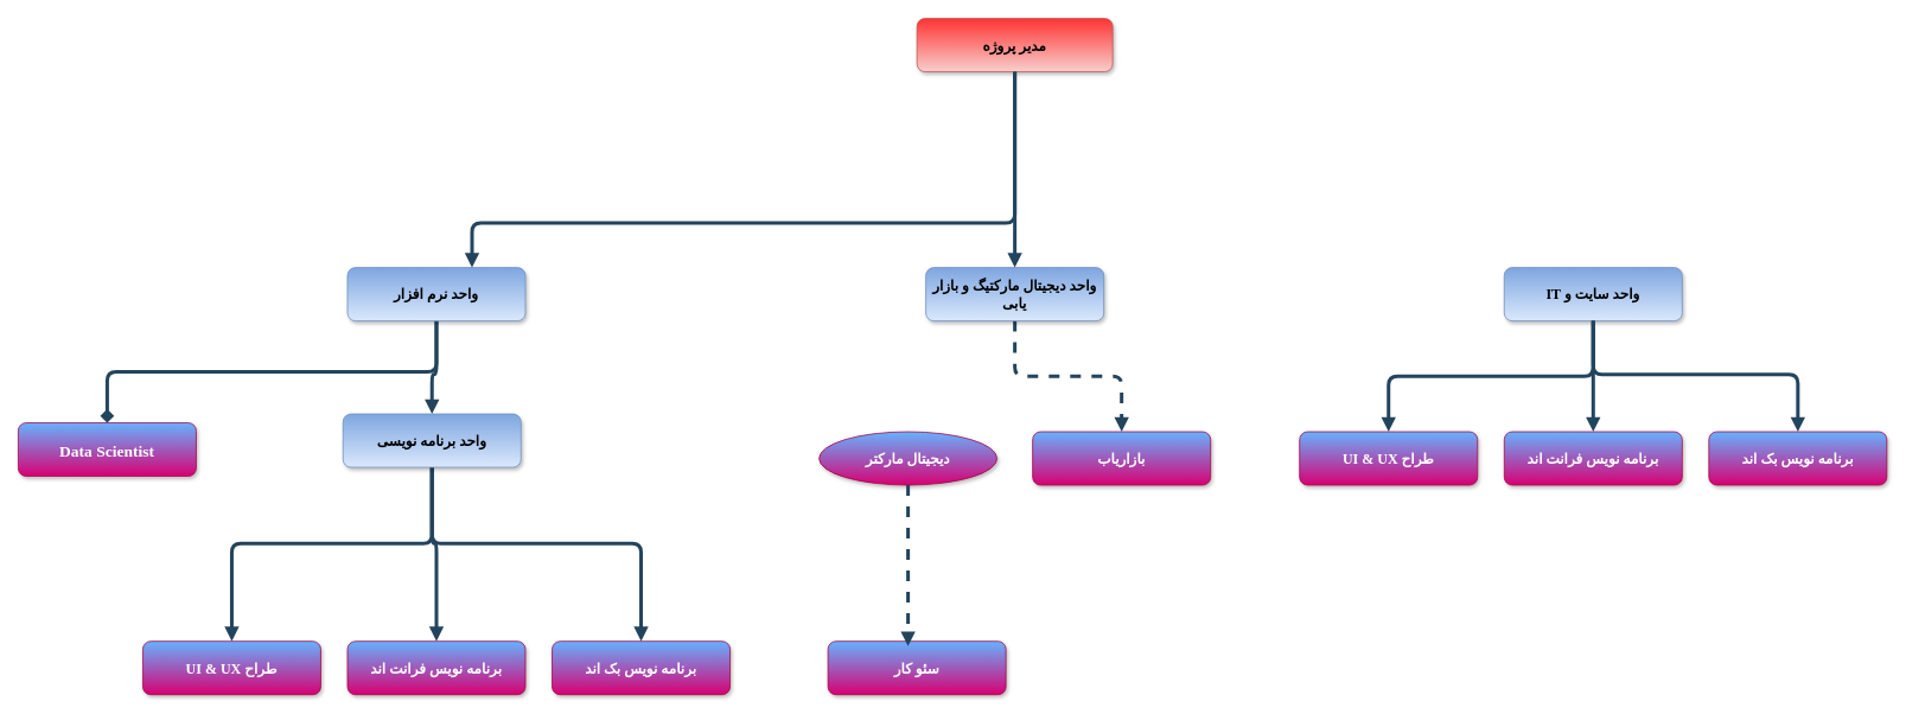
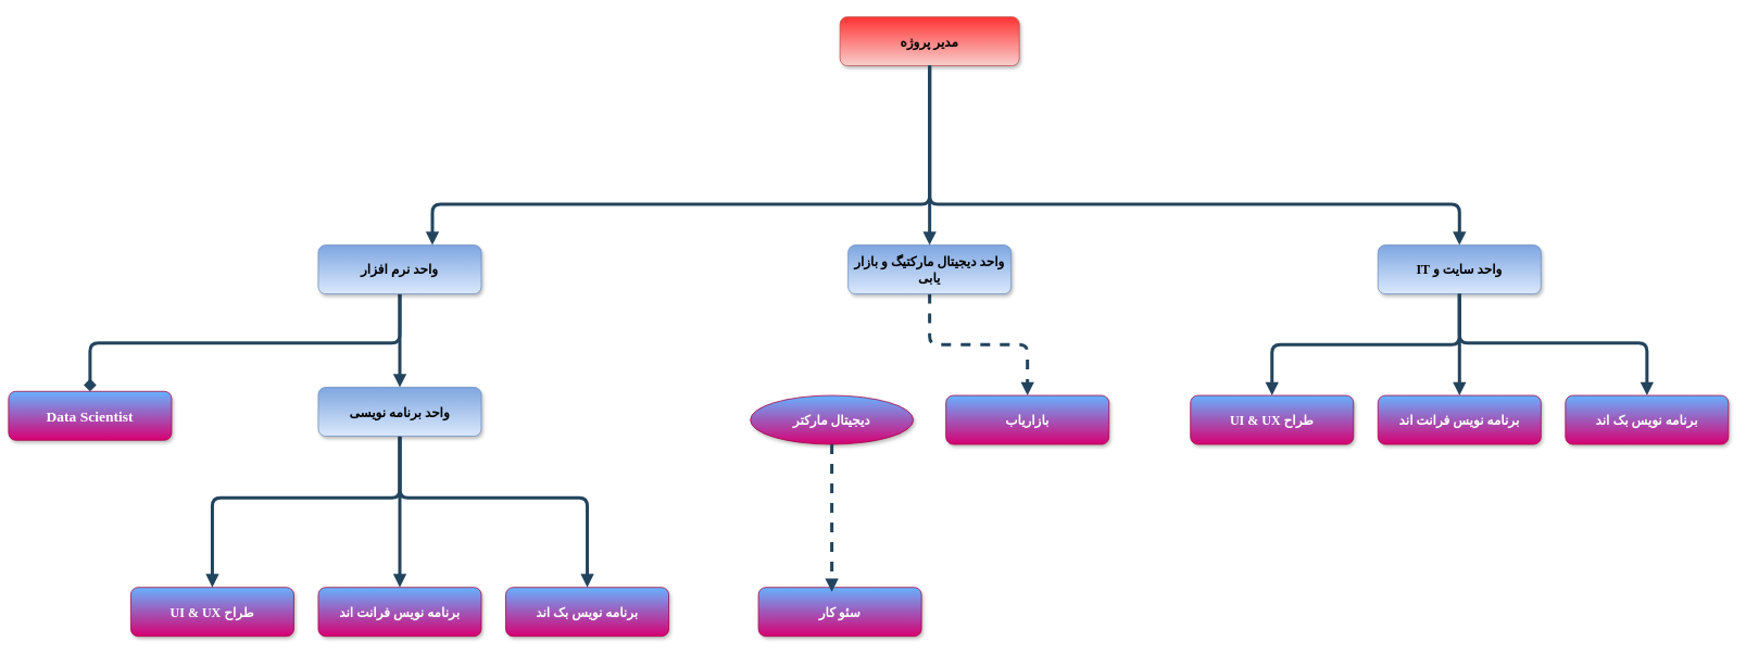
  <mxCell id="0" />
  <mxCell id="1" parent="0" />
  <mxCell id="2" value="مدیر پروژه" style="rounded=1;shadow=1;fontStyle=1;fontSize=16;fontFamily=Scheherazade New;fontSource=https%3A%2F%2Ffonts.googleapis.com%2Fcss%3Ffamily%3DScheherazade%2BNew;fillColor=#f8cecc;strokeColor=#b85450;gradientColor=#FF3333;gradientDirection=north;" parent="1" vertex="1"><mxGeometry x="1030" y="20" width="220" height="60" as="geometry" /></mxCell>
  <mxCell id="3" value="دیجیتال مارکتر" style="ellipse;fillColor=#d80073;strokeColor=#A50040;shadow=1;fontStyle=1;fontSize=16;gradientDirection=north;fontColor=#ffffff;gradientColor=#66B2FF;fontFamily=Scheherazade New;fontSource=https%3A%2F%2Ffonts.googleapis.com%2Fcss%3Ffamily%3DScheherazade%2BNew;" parent="1" vertex="1"><mxGeometry x="920" y="484.5" width="200" height="60" as="geometry" /></mxCell>
  <mxCell id="4" value="IT واحد سایت و" style="rounded=1;fillColor=#dae8fc;strokeColor=#6c8ebf;shadow=1;fontStyle=1;fontSize=16;whiteSpace=wrap;labelBackgroundColor=none;gradientColor=#7ea6e0;gradientDirection=north;fontFamily=Scheherazade New;fontSource=https%3A%2F%2Ffonts.googleapis.com%2Fcss%3Ffamily%3DScheherazade%2BNew;" parent="1" vertex="1"><mxGeometry x="1690" y="300" width="200" height="60" as="geometry" /></mxCell>
  <mxCell id="5" value="UI &amp; UX طراح" style="rounded=1;fillColor=#d80073;strokeColor=#A50040;shadow=1;fontStyle=1;fontSize=16;gradientDirection=north;fontColor=#ffffff;gradientColor=#66B2FF;fontFamily=Scheherazade New;fontSource=https%3A%2F%2Ffonts.googleapis.com%2Fcss%3Ffamily%3DScheherazade%2BNew;" parent="1" vertex="1"><mxGeometry x="1460" y="484.5" width="200" height="60" as="geometry" /></mxCell>
  <mxCell id="6" value="" style="edgeStyle=elbowEdgeStyle;elbow=vertical;strokeWidth=4;endArrow=block;endFill=1;fontStyle=1;strokeColor=#23445D;exitX=0.5;exitY=1;exitDx=0;exitDy=0;entryX=0.5;entryY=0;entryDx=0;entryDy=0;fontFamily=Scheherazade New;fontSize=16;fontSource=https%3A%2F%2Ffonts.googleapis.com%2Fcss%3Ffamily%3DScheherazade%2BNew;" parent="1" source="26" target="27" edge="1"><mxGeometry x="-318" y="165.5" width="100" height="100" as="geometry"><mxPoint x="460" y="370" as="sourcePoint" /><mxPoint x="592" y="484.5" as="targetPoint" /><Array as="points"><mxPoint x="530" y="420" /></Array></mxGeometry></mxCell>
  <mxCell id="7" value="" style="edgeStyle=elbowEdgeStyle;elbow=vertical;strokeWidth=4;endArrow=block;endFill=1;fontStyle=1;strokeColor=#23445D;fontFamily=Scheherazade New;fontSize=16;fontSource=https%3A%2F%2Ffonts.googleapis.com%2Fcss%3Ffamily%3DScheherazade%2BNew;" parent="1" source="4" target="5" edge="1"><mxGeometry x="152" y="165.5" width="100" height="100" as="geometry"><mxPoint x="912" y="-34.5" as="sourcePoint" /><mxPoint x="1012" y="-134.5" as="targetPoint" /></mxGeometry></mxCell>
- <mxCell id="9" value="Data Scientist" style="rounded=1;fillColor=#d80073;strokeColor=#A50040;shadow=1;fontStyle=1;fontSize=18;gradientDirection=north;fontColor=#ffffff;gradientColor=#66B2FF;fontFamily=Times New Roman;" vertex="1" parent="1"><mxGeometry x="20" y="474.5" width="200" height="60" as="geometry" /></mxCell>
+ <mxCell id="8" value="" style="edgeStyle=elbowEdgeStyle;elbow=vertical;strokeWidth=4;endArrow=block;endFill=1;fontStyle=1;strokeColor=#23445D;fontFamily=Scheherazade New;fontSize=16;fontSource=https%3A%2F%2Ffonts.googleapis.com%2Fcss%3Ffamily%3DScheherazade%2BNew;exitX=0.5;exitY=1;exitDx=0;exitDy=0;" parent="1" source="2" target="4" edge="1"><mxGeometry x="22" y="165.5" width="100" height="100" as="geometry"><mxPoint x="782" y="-34.5" as="sourcePoint" /><mxPoint x="882" y="-134.5" as="targetPoint" /><Array as="points"><mxPoint x="1220" y="250" /><mxPoint x="1070" y="256" /><mxPoint x="1702" y="255.5" /></Array></mxGeometry></mxCell>
+ <mxCell id="9" value="Data Scientist" style="rounded=1;fillColor=#d80073;strokeColor=#A50040;shadow=1;fontStyle=1;fontSize=18;gradientDirection=north;fontColor=#ffffff;gradientColor=#66B2FF;fontFamily=Times New Roman;" vertex="1" parent="1"><mxGeometry x="10" y="479.5" width="200" height="60" as="geometry" /></mxCell>
  <mxCell id="10" value="" style="edgeStyle=elbowEdgeStyle;elbow=vertical;strokeWidth=4;endArrow=diamond;endFill=1;fontStyle=1;strokeColor=#23445D;entryX=0.5;entryY=0;entryDx=0;entryDy=0;exitX=0.5;exitY=1;exitDx=0;exitDy=0;fontFamily=Scheherazade New;fontSize=16;fontSource=https%3A%2F%2Ffonts.googleapis.com%2Fcss%3Ffamily%3DScheherazade%2BNew;" edge="1" parent="1" source="26" target="9"><mxGeometry x="-308" y="175.5" width="100" height="100" as="geometry"><mxPoint x="460" y="370" as="sourcePoint" /><mxPoint x="560" y="490" as="targetPoint" /></mxGeometry></mxCell>
  <mxCell id="11" value="بازاریاب" style="rounded=1;fillColor=#d80073;strokeColor=#A50040;shadow=1;fontStyle=1;fontSize=16;gradientDirection=north;fontColor=#ffffff;gradientColor=#66B2FF;fontFamily=Scheherazade New;fontSource=https%3A%2F%2Ffonts.googleapis.com%2Fcss%3Ffamily%3DScheherazade%2BNew;" vertex="1" parent="1"><mxGeometry x="1160" y="484.5" width="200" height="60" as="geometry" /></mxCell>
  <mxCell id="12" value="" style="edgeStyle=elbowEdgeStyle;elbow=vertical;strokeWidth=4;endArrow=block;endFill=1;fontStyle=1;strokeColor=#23445D;exitX=0.5;exitY=1;exitDx=0;exitDy=0;fontFamily=Scheherazade New;fontSize=16;fontSource=https%3A%2F%2Ffonts.googleapis.com%2Fcss%3Ffamily%3DScheherazade%2BNew;dashed=1;" edge="1" parent="1" target="11" source="25"><mxGeometry x="-40" y="290" width="100" height="100" as="geometry"><mxPoint x="1060" y="370" as="sourcePoint" /><mxPoint x="820" y="-10" as="targetPoint" /></mxGeometry></mxCell>
  <mxCell id="13" value="سئو کار" style="rounded=1;fillColor=#d80073;strokeColor=#A50040;shadow=1;fontStyle=1;fontSize=16;gradientDirection=north;fontColor=#ffffff;gradientColor=#66B2FF;fontFamily=Scheherazade New;fontSource=https%3A%2F%2Ffonts.googleapis.com%2Fcss%3Ffamily%3DScheherazade%2BNew;" vertex="1" parent="1"><mxGeometry x="930" y="720" width="200" height="60" as="geometry" /></mxCell>
  <mxCell id="14" value="" style="edgeStyle=elbowEdgeStyle;elbow=vertical;strokeWidth=4;endArrow=block;endFill=1;fontStyle=1;strokeColor=#23445D;entryX=0.45;entryY=0.092;entryDx=0;entryDy=0;entryPerimeter=0;exitX=0.5;exitY=1;exitDx=0;exitDy=0;fontFamily=Scheherazade New;fontSize=16;fontSource=https%3A%2F%2Ffonts.googleapis.com%2Fcss%3Ffamily%3DScheherazade%2BNew;dashed=1;" edge="1" parent="1" target="13" source="3"><mxGeometry x="-198" y="335.5" width="100" height="100" as="geometry"><mxPoint x="1020" y="540" as="sourcePoint" /><mxPoint x="662" y="35.5" as="targetPoint" /><Array as="points"><mxPoint x="1020" y="570" /></Array></mxGeometry></mxCell>
  <mxCell id="15" value="برنامه نویس فرانت اند" style="rounded=1;fillColor=#d80073;strokeColor=#A50040;shadow=1;fontStyle=1;fontSize=16;gradientDirection=north;fontColor=#ffffff;gradientColor=#66B2FF;fontFamily=Scheherazade New;fontSource=https%3A%2F%2Ffonts.googleapis.com%2Fcss%3Ffamily%3DScheherazade%2BNew;" vertex="1" parent="1"><mxGeometry x="390" y="720" width="200" height="60" as="geometry" /></mxCell>
  <mxCell id="16" value="" style="edgeStyle=elbowEdgeStyle;elbow=vertical;strokeWidth=4;endArrow=block;endFill=1;fontStyle=1;strokeColor=#23445D;entryX=0.5;entryY=0;entryDx=0;entryDy=0;exitX=0.5;exitY=1;exitDx=0;exitDy=0;fontFamily=Scheherazade New;fontSize=16;fontSource=https%3A%2F%2Ffonts.googleapis.com%2Fcss%3Ffamily%3DScheherazade%2BNew;" edge="1" parent="1" source="27" target="15"><mxGeometry x="-978" y="254.5" width="100" height="100" as="geometry"><mxPoint x="590" y="544.5" as="sourcePoint" /><mxPoint x="610" y="599" as="targetPoint" /><Array as="points"><mxPoint x="480" y="610" /><mxPoint x="470" y="610" /><mxPoint x="590" y="575" /></Array></mxGeometry></mxCell>
  <mxCell id="17" value="برنامه نویس بک اند" style="rounded=1;fillColor=#d80073;strokeColor=#A50040;shadow=1;fontStyle=1;fontSize=16;gradientDirection=north;fontColor=#ffffff;gradientColor=#66B2FF;fontFamily=Scheherazade New;fontSource=https%3A%2F%2Ffonts.googleapis.com%2Fcss%3Ffamily%3DScheherazade%2BNew;" vertex="1" parent="1"><mxGeometry x="620" y="720" width="200" height="60" as="geometry" /></mxCell>
  <mxCell id="18" value="" style="edgeStyle=elbowEdgeStyle;elbow=vertical;strokeWidth=4;endArrow=block;endFill=1;fontStyle=1;strokeColor=#23445D;entryX=0.5;entryY=0;entryDx=0;entryDy=0;exitX=0.5;exitY=1;exitDx=0;exitDy=0;fontFamily=Scheherazade New;fontSize=16;fontSource=https%3A%2F%2Ffonts.googleapis.com%2Fcss%3Ffamily%3DScheherazade%2BNew;" edge="1" parent="1" target="17" source="27"><mxGeometry x="-886" y="320" width="100" height="100" as="geometry"><mxPoint x="592" y="544.5" as="sourcePoint" /><mxPoint x="702" y="664.5" as="targetPoint" /><Array as="points"><mxPoint x="640" y="610" /><mxPoint x="682" y="640.5" /></Array></mxGeometry></mxCell>
  <mxCell id="19" value="برنامه نویس فرانت اند" style="rounded=1;fillColor=#d80073;strokeColor=#A50040;shadow=1;fontStyle=1;fontSize=16;gradientDirection=north;fontColor=#ffffff;gradientColor=#66B2FF;fontFamily=Scheherazade New;fontSource=https%3A%2F%2Ffonts.googleapis.com%2Fcss%3Ffamily%3DScheherazade%2BNew;" vertex="1" parent="1"><mxGeometry x="1690" y="484.5" width="200" height="60" as="geometry" /></mxCell>
  <mxCell id="20" value="" style="edgeStyle=elbowEdgeStyle;elbow=vertical;strokeWidth=4;endArrow=block;endFill=1;fontStyle=1;strokeColor=#23445D;entryX=0.5;entryY=0;entryDx=0;entryDy=0;exitX=0.5;exitY=1;exitDx=0;exitDy=0;fontFamily=Scheherazade New;fontSize=16;fontSource=https%3A%2F%2Ffonts.googleapis.com%2Fcss%3Ffamily%3DScheherazade%2BNew;" edge="1" parent="1" source="4" target="19"><mxGeometry x="212" y="80" width="100" height="100" as="geometry"><mxPoint x="1780" y="370" as="sourcePoint" /><mxPoint x="1800" y="424.5" as="targetPoint" /><Array as="points"><mxPoint x="1790" y="460" /><mxPoint x="1790" y="410" /><mxPoint x="1900" y="430" /><mxPoint x="1780" y="400.5" /></Array></mxGeometry></mxCell>
  <mxCell id="21" value="UI &amp; UX طراح" style="rounded=1;fillColor=#d80073;strokeColor=#A50040;shadow=1;fontStyle=1;fontSize=16;gradientDirection=north;fontColor=#ffffff;gradientColor=#66B2FF;fontFamily=Scheherazade New;fontSource=https%3A%2F%2Ffonts.googleapis.com%2Fcss%3Ffamily%3DScheherazade%2BNew;" vertex="1" parent="1"><mxGeometry x="160" y="720" width="200" height="60" as="geometry" /></mxCell>
  <mxCell id="22" value="" style="edgeStyle=elbowEdgeStyle;elbow=vertical;strokeWidth=4;endArrow=block;endFill=1;fontStyle=1;strokeColor=#23445D;entryX=0.5;entryY=0;entryDx=0;entryDy=0;exitX=0.5;exitY=1;exitDx=0;exitDy=0;fontFamily=Scheherazade New;fontSize=16;fontSource=https%3A%2F%2Ffonts.googleapis.com%2Fcss%3Ffamily%3DScheherazade%2BNew;" edge="1" parent="1" target="21" source="27"><mxGeometry x="-1018" y="254.5" width="100" height="100" as="geometry"><mxPoint x="759.5" y="545" as="sourcePoint" /><mxPoint x="570" y="599" as="targetPoint" /><Array as="points"><mxPoint x="440" y="610" /><mxPoint x="430" y="610" /><mxPoint x="550" y="575" /></Array></mxGeometry></mxCell>
  <mxCell id="23" value="برنامه نویس بک اند" style="rounded=1;fillColor=#d80073;strokeColor=#A50040;shadow=1;fontStyle=1;fontSize=16;gradientDirection=north;fontColor=#ffffff;gradientColor=#66B2FF;fontFamily=Scheherazade New;fontSource=https%3A%2F%2Ffonts.googleapis.com%2Fcss%3Ffamily%3DScheherazade%2BNew;direction=east;" vertex="1" parent="1"><mxGeometry x="1920" y="484.5" width="200" height="60" as="geometry" /></mxCell>
  <mxCell id="24" value="" style="edgeStyle=elbowEdgeStyle;elbow=vertical;strokeWidth=4;endArrow=block;endFill=1;fontStyle=1;strokeColor=#23445D;entryX=0.5;entryY=0;entryDx=0;entryDy=0;exitX=0.5;exitY=1;exitDx=0;exitDy=0;fontFamily=Scheherazade New;fontSize=16;fontSource=https%3A%2F%2Ffonts.googleapis.com%2Fcss%3Ffamily%3DScheherazade%2BNew;" edge="1" parent="1" target="23" source="4"><mxGeometry x="322" y="280" width="100" height="100" as="geometry"><mxPoint x="1780" y="370" as="sourcePoint" /><mxPoint x="1910" y="624.5" as="targetPoint" /><Array as="points"><mxPoint x="1860" y="420" /><mxPoint x="2020" y="430" /><mxPoint x="1890" y="600.5" /></Array></mxGeometry></mxCell>
  <mxCell id="25" value="واحد دیجیتال مارکتیگ و بازار یابی" style="rounded=1;fillColor=#dae8fc;strokeColor=#6c8ebf;shadow=1;fontStyle=1;fontSize=16;whiteSpace=wrap;labelBackgroundColor=none;gradientColor=#7ea6e0;gradientDirection=north;fontFamily=Scheherazade New;fontSource=https%3A%2F%2Ffonts.googleapis.com%2Fcss%3Ffamily%3DScheherazade%2BNew;" vertex="1" parent="1"><mxGeometry x="1040" y="300" width="200" height="60" as="geometry" /></mxCell>
  <mxCell id="26" value="واحد نرم افزار" style="rounded=1;fillColor=#dae8fc;strokeColor=#6c8ebf;shadow=1;fontStyle=1;fontSize=16;whiteSpace=wrap;labelBackgroundColor=none;gradientColor=#7ea6e0;gradientDirection=north;fontFamily=Scheherazade New;fontSource=https%3A%2F%2Ffonts.googleapis.com%2Fcss%3Ffamily%3DScheherazade%2BNew;" vertex="1" parent="1"><mxGeometry x="390" y="300" width="200" height="60" as="geometry" /></mxCell>
- <mxCell id="27" value="واحد برنامه نویسی" style="rounded=1;fillColor=#dae8fc;strokeColor=#6c8ebf;shadow=1;fontStyle=1;fontSize=16;whiteSpace=wrap;labelBackgroundColor=none;gradientColor=#7ea6e0;gradientDirection=north;fontFamily=Scheherazade New;fontSource=https%3A%2F%2Ffonts.googleapis.com%2Fcss%3Ffamily%3DScheherazade%2BNew;" vertex="1" parent="1"><mxGeometry x="385" y="464.5" width="200" height="60" as="geometry" /></mxCell>
+ <mxCell id="27" value="واحد برنامه نویسی" style="rounded=1;fillColor=#dae8fc;strokeColor=#6c8ebf;shadow=1;fontStyle=1;fontSize=16;whiteSpace=wrap;labelBackgroundColor=none;gradientColor=#7ea6e0;gradientDirection=north;fontFamily=Scheherazade New;fontSource=https%3A%2F%2Ffonts.googleapis.com%2Fcss%3Ffamily%3DScheherazade%2BNew;" vertex="1" parent="1"><mxGeometry x="390" y="474.5" width="200" height="60" as="geometry" /></mxCell>
  <mxCell id="28" value="" style="edgeStyle=elbowEdgeStyle;elbow=vertical;strokeWidth=4;endArrow=block;endFill=1;fontStyle=1;strokeColor=#23445D;fontFamily=Scheherazade New;fontSize=16;fontSource=https%3A%2F%2Ffonts.googleapis.com%2Fcss%3Ffamily%3DScheherazade%2BNew;exitX=0.5;exitY=1;exitDx=0;exitDy=0;entryX=0.5;entryY=0;entryDx=0;entryDy=0;" edge="1" parent="1" source="2" target="25"><mxGeometry x="-210.6" y="215.5" width="100" height="100" as="geometry"><mxPoint x="840.4" y="130" as="sourcePoint" /><mxPoint x="1070" y="310" as="targetPoint" /><Array as="points"><mxPoint x="1070" y="280" /><mxPoint x="1070" y="230" /><mxPoint x="1070" y="200" /><mxPoint x="847.4" y="330" /><mxPoint x="847.4" y="306" /><mxPoint x="1179.4" y="305.5" /></Array></mxGeometry></mxCell>
  <mxCell id="29" value="" style="edgeStyle=elbowEdgeStyle;elbow=vertical;strokeWidth=4;endArrow=block;endFill=1;fontStyle=1;strokeColor=#23445D;entryX=0.5;entryY=0;entryDx=0;entryDy=0;fontFamily=Scheherazade New;fontSize=16;fontSource=https%3A%2F%2Ffonts.googleapis.com%2Fcss%3Ffamily%3DScheherazade%2BNew;exitX=0.5;exitY=1;exitDx=0;exitDy=0;" edge="1" parent="1" source="2"><mxGeometry x="-230.6" y="185.5" width="100" height="100" as="geometry"><mxPoint x="820.4" y="100" as="sourcePoint" /><mxPoint x="530" y="300" as="targetPoint" /><Array as="points"><mxPoint x="950" y="250" /><mxPoint x="900" y="200" /><mxPoint x="820.4" y="320" /><mxPoint x="827.4" y="300" /><mxPoint x="827.4" y="276" /><mxPoint x="1159.4" y="275.5" /></Array></mxGeometry></mxCell>
